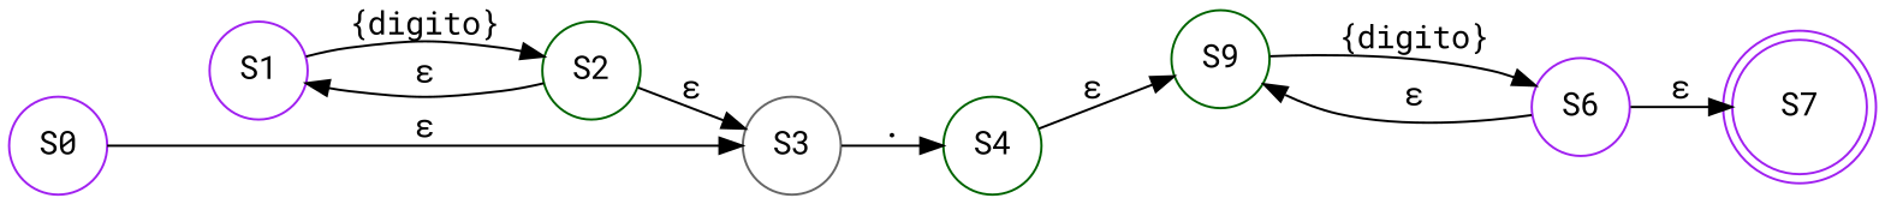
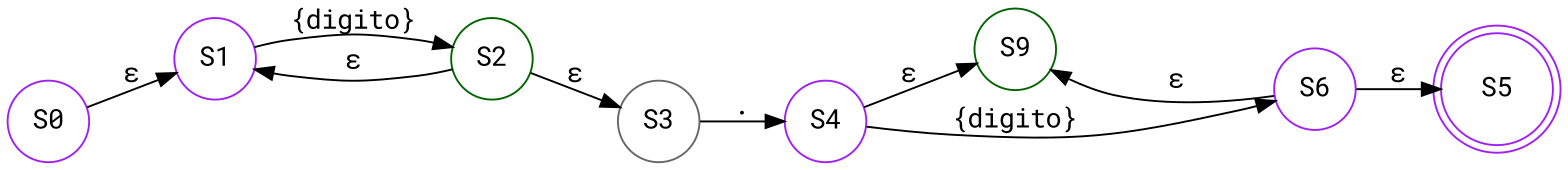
  digraph {
    fontname="Roboto Mono"
    rankdir=LR
    node [color=purple fontname="Roboto Mono" shape=circle]
    edge [fontname="Roboto Mono"]
    n1 [label=S0]
    n2 [label=S1]
    n3 [color=darkgreen label=S2]
    n4 [color=gray40 label=S3]
-   n5 [color=darkgreen label=S4]
+   n5 [label=S4]
    n6 [color=darkgreen label=S9]
    n7 [label=S6]
-   n8 [label=S7 shape=doublecircle]
-   n1 -> n4 [label="ε"]
+   n8 [label=S5 shape=doublecircle]
+   n1 -> n2 [label="ε"]
    n2 -> n3 [label="{digito}"]
    n3 -> n2 [label="ε"]
    n3 -> n4 [label="ε"]
    n4 -> n5 [label="."]
    n5 -> n6 [label="ε"]
-   n6 -> n7 [label="{digito}"]
+   n5 -> n7 [label="{digito}"]
    n7 -> n6 [label="ε"]
    n7 -> n8 [label="ε"]
  }
